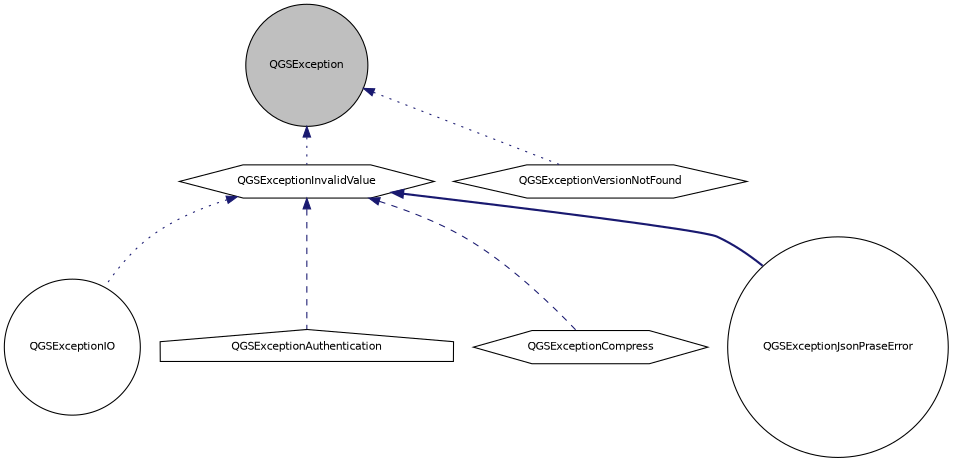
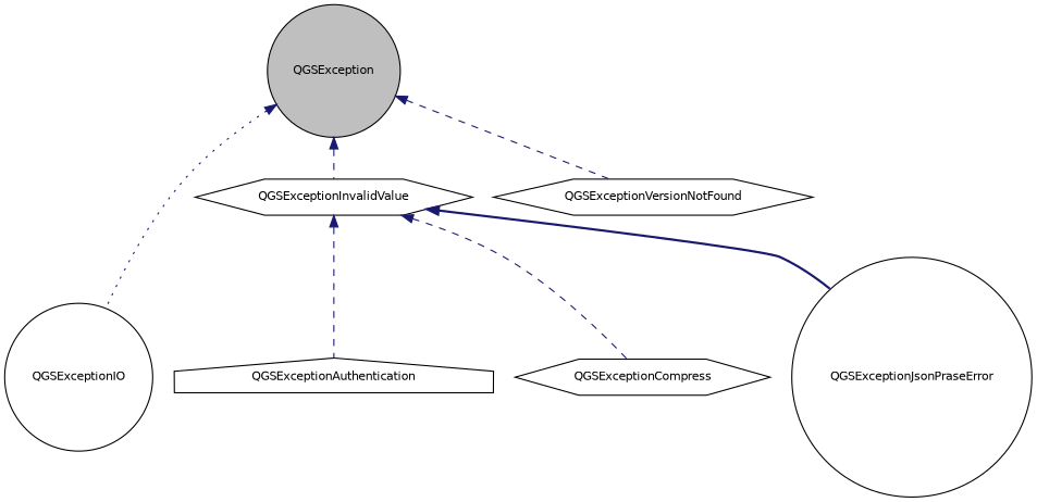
  digraph {
    rankdir=TB
    node [color=black fillcolor=white fontname=Helvetica fontsize=10 shape=circle style=filled]
    edge [color=midnightblue dir=back fontname=Helvetica fontsize=10 labelfontname=Helvetica labelfontsize=10 style=dashed]
    n1 [fillcolor=grey75 fontcolor=black height=0.2 label=QGSException width=0.4]
    n2 [height=0.2 label=QGSExceptionInvalidValue shape=hexagon width=0.4]
    n3 [height=0.2 label=QGSExceptionIO width=0.4]
    n4 [height=0.2 label=QGSExceptionVersionNotFound shape=hexagon width=0.4]
    n5 [height=0.2 label=QGSExceptionAuthentication shape=house width=0.4]
    n6 [height=0.2 label=QGSExceptionCompress shape=hexagon width=0.4]
    n7 [height=0.2 label=QGSExceptionJsonPraseError width=0.4]
-   n1 -> n2 [style=dotted]
-   n2 -> n3 [style=dotted]
-   n1 -> n4 [style=dotted]
+   n1 -> n2
+   n1 -> n3 [style=dotted]
+   n1 -> n4
    n2 -> n5
    n2 -> n6
    n2 -> n7 [style=bold]
  }
